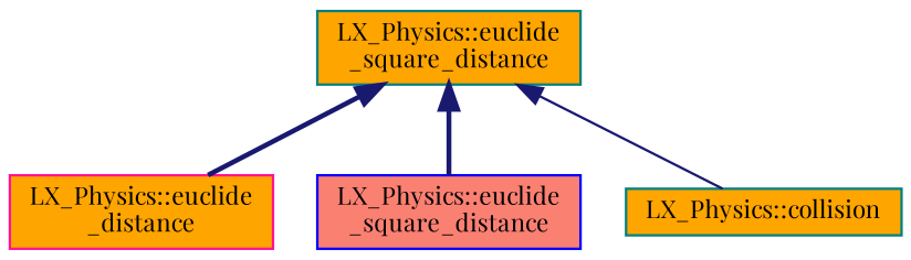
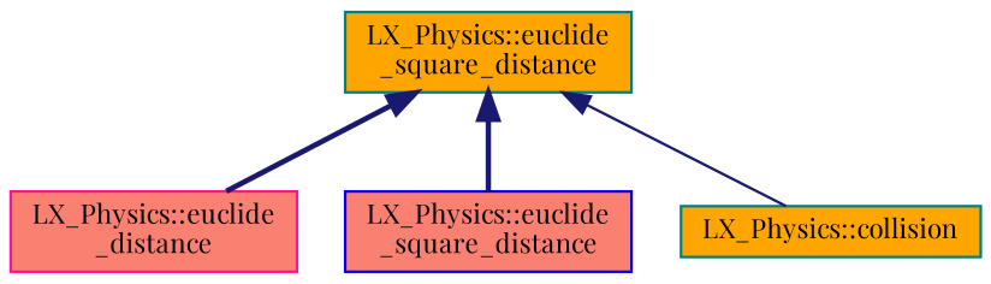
  digraph {
    rankdir=TB
    fontname="Playfair Display"
    node [color=teal fillcolor=orange fontname="Playfair Display" fontsize=10 shape=record style=filled]
    edge [color=midnightblue dir=back fontname="Playfair Display" fontsize=10 labelfontname=Helvetica labelfontsize=10 style=bold]
    n1 [fontcolor=black height=0.2 label="LX_Physics::euclide\l_square_distance" width=0.4]
-   n2 [color=deeppink height=0.2 label="LX_Physics::euclide\l_distance" width=0.4]
+   n2 [color=deeppink fillcolor=salmon height=0.2 label="LX_Physics::euclide\l_distance" width=0.4]
    n3 [color=blue fillcolor=salmon height=0.2 label="LX_Physics::euclide\l_square_distance" width=0.4]
    n4 [height=0.2 label="LX_Physics::collision" width=0.4]
    n1 -> n2
    n1 -> n3
    n1 -> n4 [style=solid]
  }
